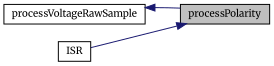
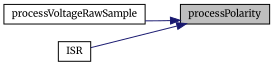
  digraph {
    fontname=Merriweather
    rankdir=RL
    node [color=black fontname=Merriweather fontsize=10 shape=record]
    edge [color=midnightblue dir=back fontname=Merriweather fontsize=10 labelfontname=Helvetica labelfontsize=10 style=solid]
    n1 [fillcolor=grey75 fontcolor=black height=0.2 label=processPolarity style=filled width=0.4]
    n2 [height=0.2 label=processVoltageRawSample width=0.4]
    n3 [height=0.2 label=ISR width=0.4]
-   n2 -> n1
+   n1 -> n2
    n1 -> n3
  }
